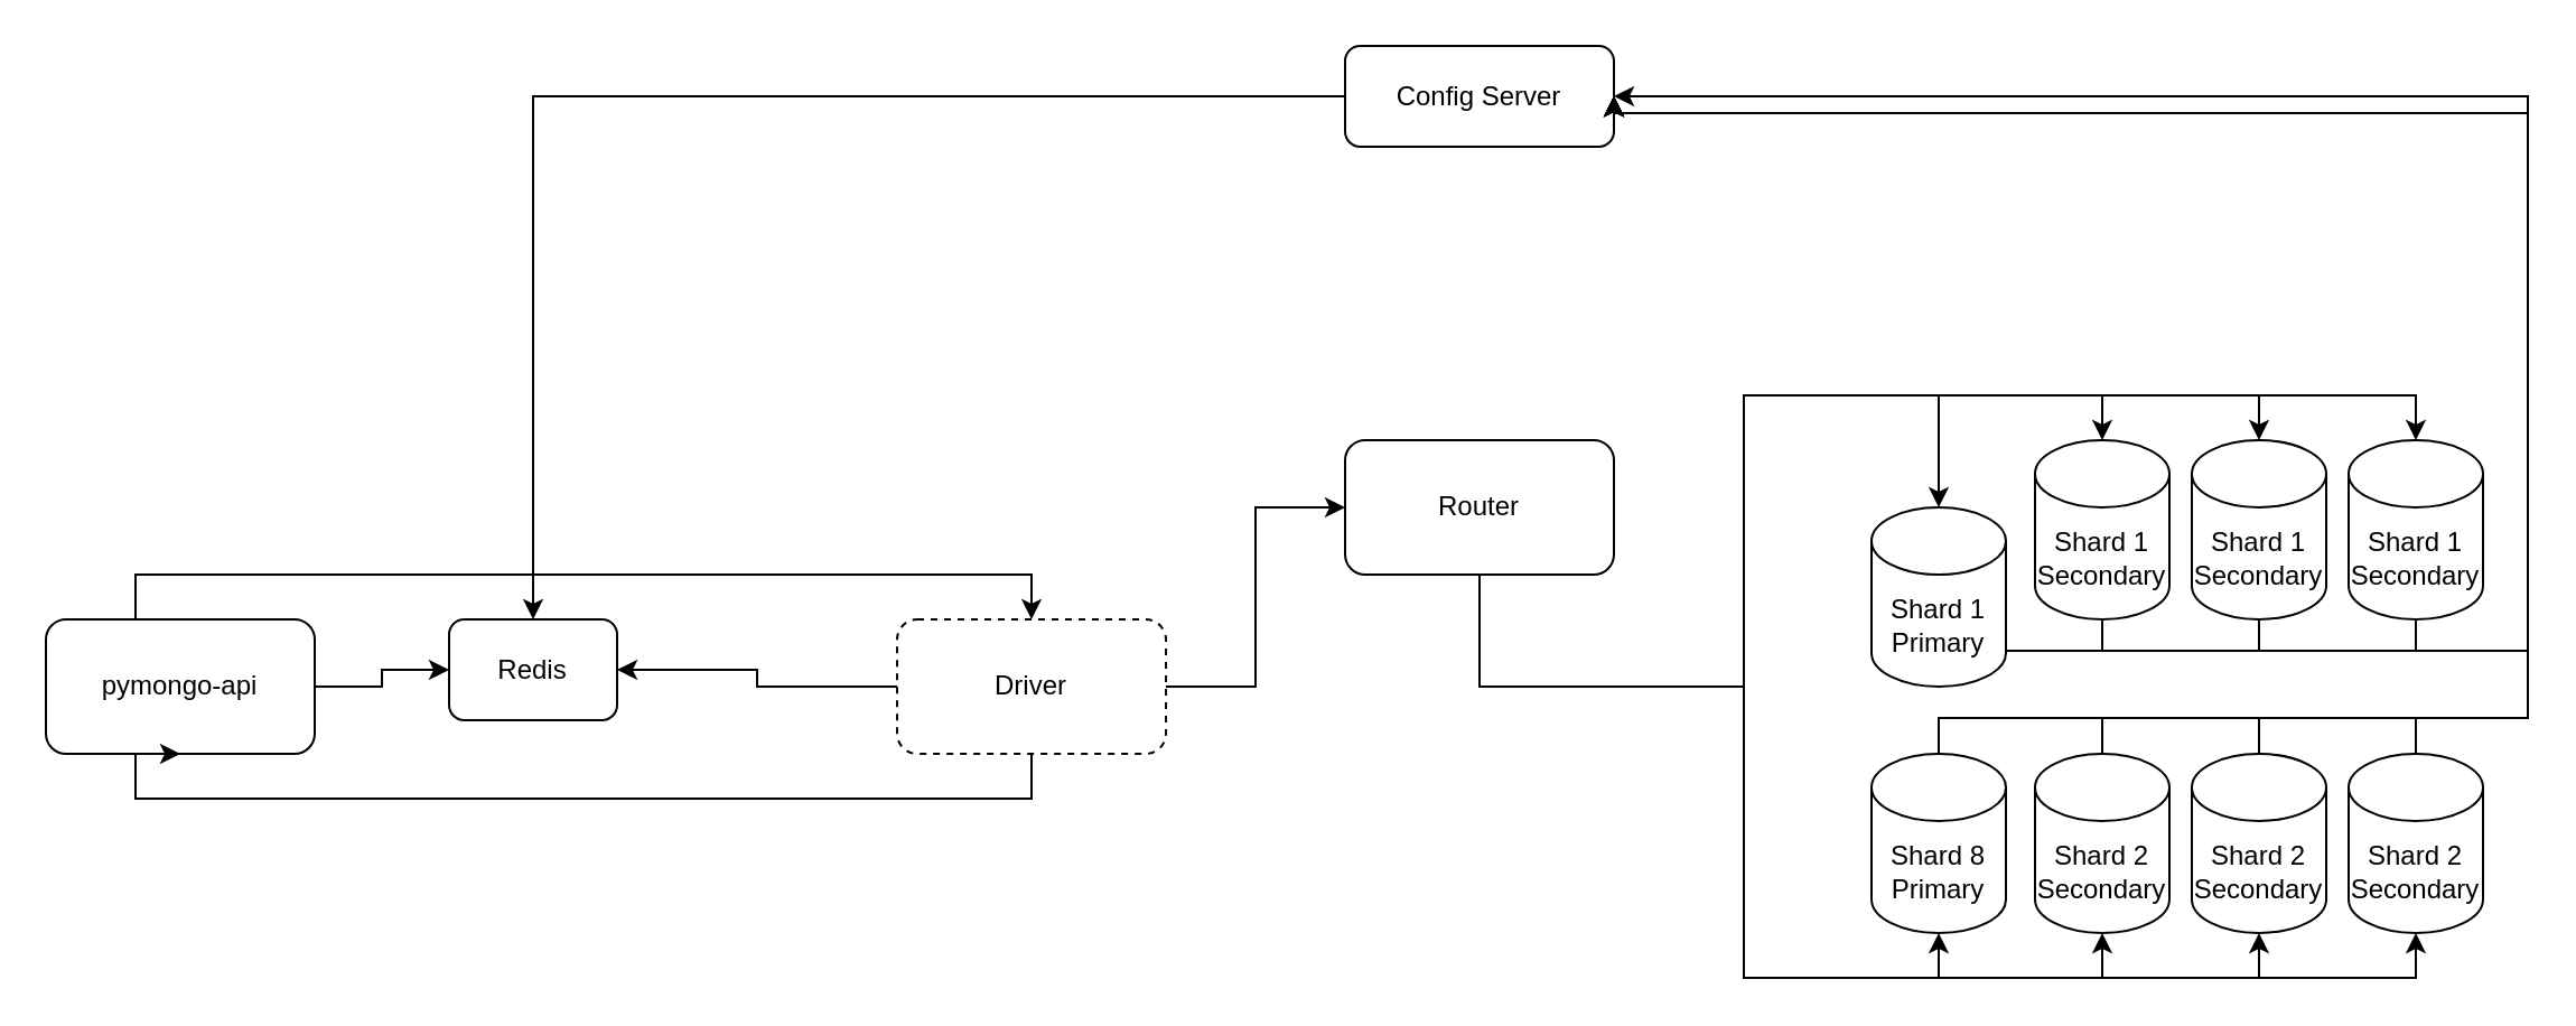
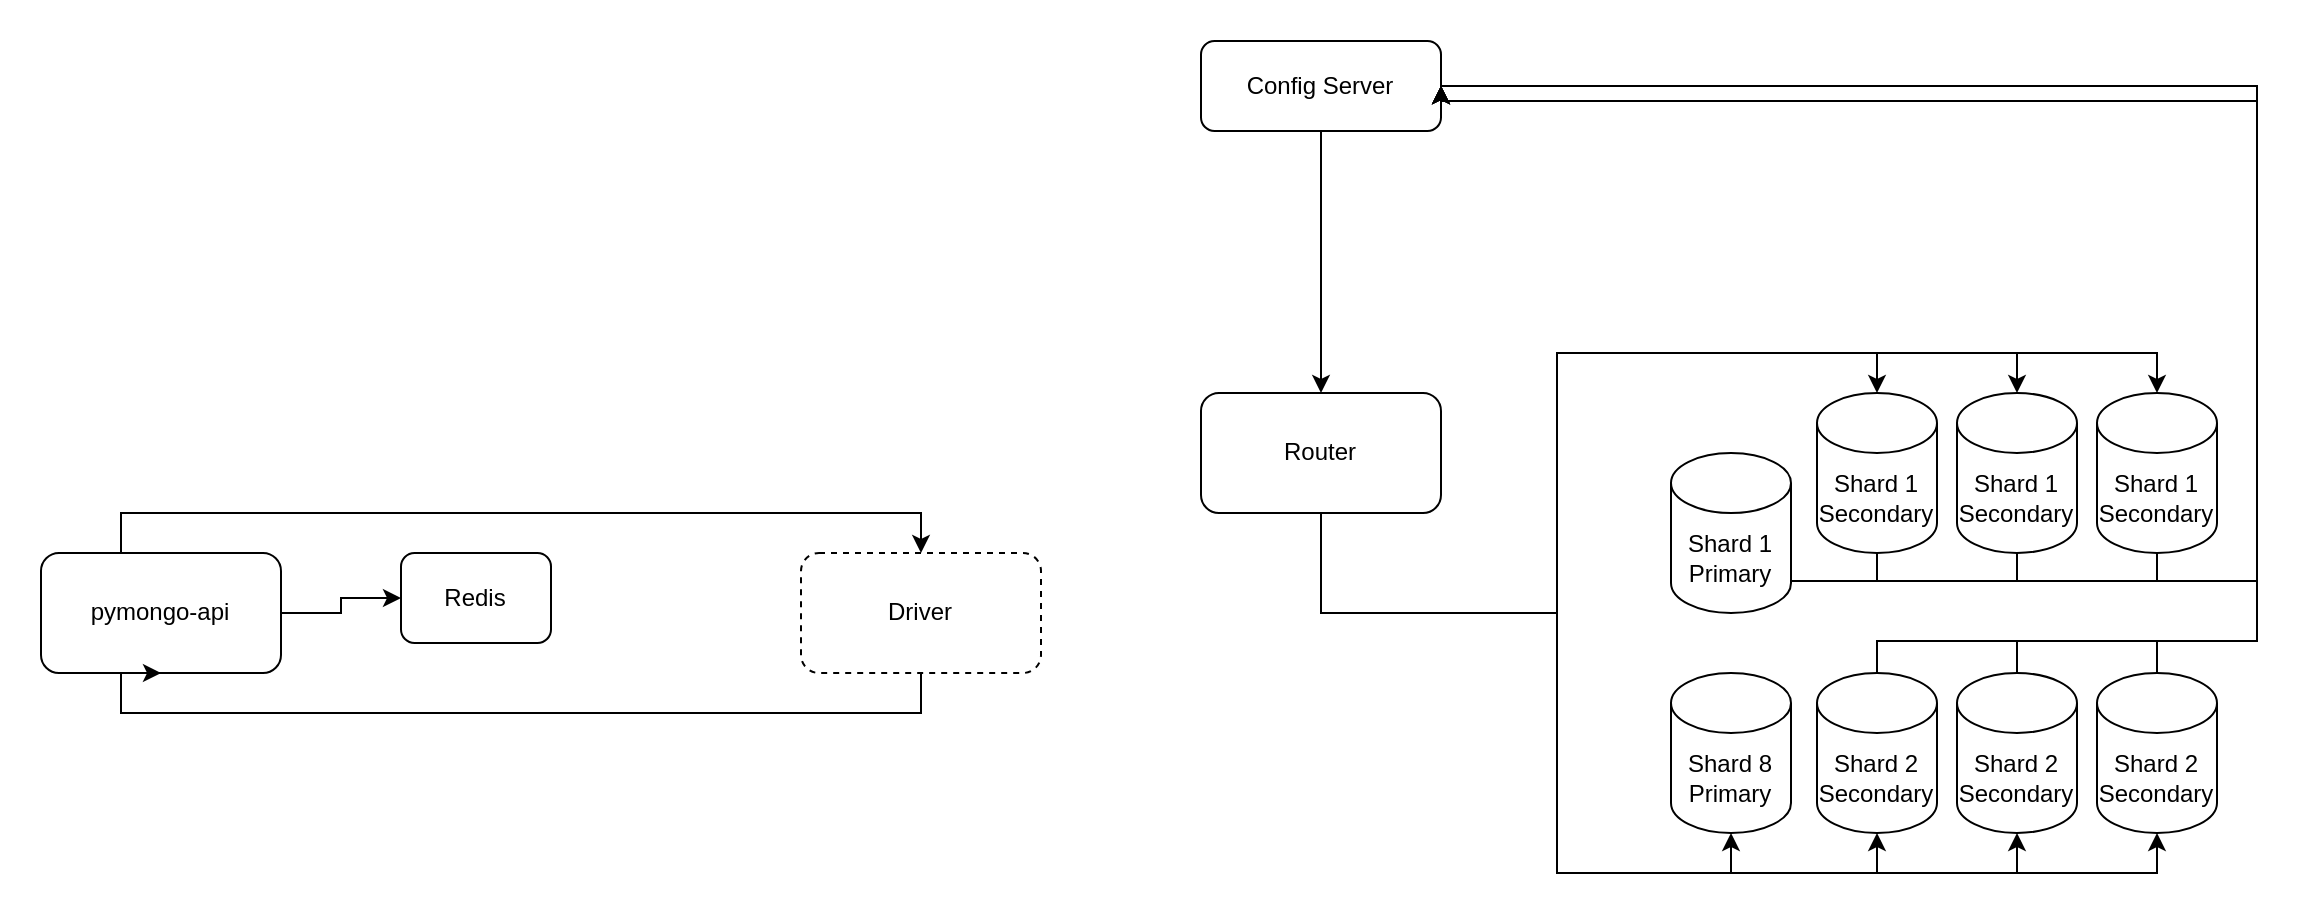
  <mxCell id="0" />
  <mxCell id="1" parent="0" />
  <mxCell id="2" style="edgeStyle=orthogonalEdgeStyle;rounded=0;orthogonalLoop=1;jettySize=auto;html=1;entryX=0;entryY=0.5;entryDx=0;entryDy=0;" edge="1" parent="1" source="4" target="36"><mxGeometry relative="1" as="geometry" /></mxCell>
  <mxCell id="3" style="edgeStyle=orthogonalEdgeStyle;rounded=0;orthogonalLoop=1;jettySize=auto;html=1;entryX=0.5;entryY=0;entryDx=0;entryDy=0;" edge="1" parent="1" source="4" target="8"><mxGeometry relative="1" as="geometry"><Array as="points"><mxPoint x="60" y="256" /><mxPoint x="460" y="256" /></Array></mxGeometry></mxCell>
  <mxCell id="4" value="pymongo-api" style="rounded=1;whiteSpace=wrap;html=1;" parent="1" vertex="1"><mxGeometry x="20" y="276" width="120" height="60" as="geometry" /></mxCell>
- <mxCell id="5" style="edgeStyle=orthogonalEdgeStyle;rounded=0;orthogonalLoop=1;jettySize=auto;html=1;entryX=0;entryY=0.5;entryDx=0;entryDy=0;" edge="1" parent="1" source="8" target="9"><mxGeometry relative="1" as="geometry" /></mxCell>
  <mxCell id="6" style="edgeStyle=orthogonalEdgeStyle;rounded=0;orthogonalLoop=1;jettySize=auto;html=1;entryX=0.5;entryY=1;entryDx=0;entryDy=0;" edge="1" parent="1" source="8" target="4"><mxGeometry relative="1" as="geometry"><Array as="points"><mxPoint x="460" y="356" /><mxPoint x="60" y="356" /></Array></mxGeometry></mxCell>
- <mxCell id="7" style="edgeStyle=orthogonalEdgeStyle;rounded=0;orthogonalLoop=1;jettySize=auto;html=1;entryX=1;entryY=0.5;entryDx=0;entryDy=0;" edge="1" parent="1" source="8" target="36"><mxGeometry relative="1" as="geometry" /></mxCell>
  <mxCell id="8" value="&lt;div&gt;Driver&lt;/div&gt;" style="rounded=1;whiteSpace=wrap;html=1;dashed=1;" vertex="1" parent="1"><mxGeometry x="400" y="276" width="120" height="60" as="geometry" /></mxCell>
  <mxCell id="9" value="&lt;div&gt;Router&lt;/div&gt;" style="rounded=1;whiteSpace=wrap;html=1;" vertex="1" parent="1"><mxGeometry x="600" y="196" width="120" height="60" as="geometry" /></mxCell>
- <mxCell id="10" style="edgeStyle=orthogonalEdgeStyle;rounded=0;orthogonalLoop=1;jettySize=auto;html=1;" edge="1" parent="1" source="11" target="36"><mxGeometry relative="1" as="geometry" /></mxCell>
+ <mxCell id="10" style="edgeStyle=orthogonalEdgeStyle;rounded=0;orthogonalLoop=1;jettySize=auto;html=1;entryX=0.5;entryY=0;entryDx=0;entryDy=0;" edge="1" parent="1" source="11" target="9"><mxGeometry relative="1" as="geometry" /></mxCell>
  <mxCell id="11" value="Config Server" style="rounded=1;whiteSpace=wrap;html=1;" vertex="1" parent="1"><mxGeometry x="600" y="20" width="120" height="45" as="geometry" /></mxCell>
- <mxCell id="12" style="edgeStyle=orthogonalEdgeStyle;rounded=0;orthogonalLoop=1;jettySize=auto;html=1;entryX=1;entryY=0.5;entryDx=0;entryDy=0;" edge="1" parent="1" source="13" target="11"><mxGeometry relative="1" as="geometry"><Array as="points"><mxPoint x="865" y="290" /><mxPoint x="1128" y="290" /><mxPoint x="1128" y="50" /></Array></mxGeometry></mxCell>
+ <mxCell id="12" style="edgeStyle=orthogonalEdgeStyle;rounded=0;orthogonalLoop=1;jettySize=auto;html=1;entryX=1;entryY=0.5;entryDx=0;entryDy=0;endArrow=none;" edge="1" parent="1" source="13" target="11"><mxGeometry relative="1" as="geometry"><Array as="points"><mxPoint x="865" y="290" /><mxPoint x="1128" y="290" /><mxPoint x="1128" y="50" /></Array></mxGeometry></mxCell>
  <mxCell id="13" value="&lt;div&gt;Shard 1&lt;/div&gt;&lt;div&gt;Primary&lt;br&gt;&lt;/div&gt;" style="shape=cylinder3;whiteSpace=wrap;html=1;boundedLbl=1;backgroundOutline=1;size=15;" vertex="1" parent="1"><mxGeometry x="835" y="226" width="60" height="80" as="geometry" /></mxCell>
- <mxCell id="14" style="edgeStyle=orthogonalEdgeStyle;rounded=0;orthogonalLoop=1;jettySize=auto;html=1;entryX=1;entryY=0.5;entryDx=0;entryDy=0;" edge="1" parent="1" source="15" target="11"><mxGeometry relative="1" as="geometry"><Array as="points"><mxPoint x="865" y="320" /><mxPoint x="1128" y="320" /><mxPoint x="1128" y="50" /></Array></mxGeometry></mxCell>
  <mxCell id="15" value="&lt;div&gt;Shard 8&lt;/div&gt;&lt;div&gt;Primary&lt;/div&gt;" style="shape=cylinder3;whiteSpace=wrap;html=1;boundedLbl=1;backgroundOutline=1;size=15;" vertex="1" parent="1"><mxGeometry x="835" y="336" width="60" height="80" as="geometry" /></mxCell>
  <mxCell id="16" style="edgeStyle=orthogonalEdgeStyle;rounded=0;orthogonalLoop=1;jettySize=auto;html=1;entryX=1;entryY=0.5;entryDx=0;entryDy=0;" edge="1" parent="1" source="17" target="11"><mxGeometry relative="1" as="geometry"><Array as="points"><mxPoint x="938" y="290" /><mxPoint x="1128" y="290" /><mxPoint x="1128" y="50" /></Array></mxGeometry></mxCell>
  <mxCell id="17" value="&lt;div&gt;Shard 1&lt;/div&gt;&lt;div&gt;Secondary&lt;br&gt;&lt;/div&gt;" style="shape=cylinder3;whiteSpace=wrap;html=1;boundedLbl=1;backgroundOutline=1;size=15;" vertex="1" parent="1"><mxGeometry x="908" y="196" width="60" height="80" as="geometry" /></mxCell>
  <mxCell id="18" style="edgeStyle=orthogonalEdgeStyle;rounded=0;orthogonalLoop=1;jettySize=auto;html=1;entryX=1;entryY=0.5;entryDx=0;entryDy=0;" edge="1" parent="1" source="19" target="11"><mxGeometry relative="1" as="geometry"><Array as="points"><mxPoint x="1008" y="290" /><mxPoint x="1128" y="290" /><mxPoint x="1128" y="50" /></Array></mxGeometry></mxCell>
  <mxCell id="19" value="&lt;div&gt;Shard 1&lt;/div&gt;&lt;div&gt;Secondary&lt;br&gt;&lt;/div&gt;" style="shape=cylinder3;whiteSpace=wrap;html=1;boundedLbl=1;backgroundOutline=1;size=15;" vertex="1" parent="1"><mxGeometry x="978" y="196" width="60" height="80" as="geometry" /></mxCell>
  <mxCell id="20" style="edgeStyle=orthogonalEdgeStyle;rounded=0;orthogonalLoop=1;jettySize=auto;html=1;entryX=0.5;entryY=0;entryDx=0;entryDy=0;entryPerimeter=0;" edge="1" parent="1" source="9" target="17"><mxGeometry relative="1" as="geometry"><Array as="points"><mxPoint x="778" y="306" /><mxPoint x="778" y="176" /><mxPoint x="938" y="176" /></Array></mxGeometry></mxCell>
  <mxCell id="21" style="edgeStyle=orthogonalEdgeStyle;rounded=0;orthogonalLoop=1;jettySize=auto;html=1;entryX=0.5;entryY=0;entryDx=0;entryDy=0;entryPerimeter=0;" edge="1" parent="1" source="9" target="19"><mxGeometry relative="1" as="geometry"><Array as="points"><mxPoint x="778" y="306" /><mxPoint x="778" y="176" /><mxPoint x="1008" y="176" /></Array></mxGeometry></mxCell>
  <mxCell id="22" style="edgeStyle=orthogonalEdgeStyle;rounded=0;orthogonalLoop=1;jettySize=auto;html=1;entryX=1;entryY=0.5;entryDx=0;entryDy=0;" edge="1" parent="1" source="23" target="11"><mxGeometry relative="1" as="geometry"><Array as="points"><mxPoint x="938" y="320" /><mxPoint x="1128" y="320" /><mxPoint x="1128" y="50" /></Array></mxGeometry></mxCell>
  <mxCell id="23" value="&lt;div&gt;Shard 2&lt;/div&gt;Secondary" style="shape=cylinder3;whiteSpace=wrap;html=1;boundedLbl=1;backgroundOutline=1;size=15;" vertex="1" parent="1"><mxGeometry x="908" y="336" width="60" height="80" as="geometry" /></mxCell>
  <mxCell id="24" style="edgeStyle=orthogonalEdgeStyle;rounded=0;orthogonalLoop=1;jettySize=auto;html=1;entryX=1;entryY=0.5;entryDx=0;entryDy=0;" edge="1" parent="1" source="25" target="11"><mxGeometry relative="1" as="geometry"><Array as="points"><mxPoint x="1008" y="320" /><mxPoint x="1128" y="320" /><mxPoint x="1128" y="50" /></Array></mxGeometry></mxCell>
  <mxCell id="25" value="&lt;div&gt;Shard 2&lt;/div&gt;Secondary" style="shape=cylinder3;whiteSpace=wrap;html=1;boundedLbl=1;backgroundOutline=1;size=15;" vertex="1" parent="1"><mxGeometry x="978" y="336" width="60" height="80" as="geometry" /></mxCell>
  <mxCell id="26" style="edgeStyle=orthogonalEdgeStyle;rounded=0;orthogonalLoop=1;jettySize=auto;html=1;entryX=0.5;entryY=1;entryDx=0;entryDy=0;entryPerimeter=0;" edge="1" parent="1" source="9" target="15"><mxGeometry relative="1" as="geometry"><Array as="points"><mxPoint x="778" y="306" /><mxPoint x="778" y="436" /><mxPoint x="865" y="436" /></Array></mxGeometry></mxCell>
- <mxCell id="27" style="edgeStyle=orthogonalEdgeStyle;rounded=0;orthogonalLoop=1;jettySize=auto;html=1;entryX=0.5;entryY=0;entryDx=0;entryDy=0;entryPerimeter=0;" edge="1" parent="1" source="9" target="13"><mxGeometry relative="1" as="geometry"><Array as="points"><mxPoint x="778" y="306" /><mxPoint x="778" y="176" /><mxPoint x="865" y="176" /></Array></mxGeometry></mxCell>
  <mxCell id="28" style="edgeStyle=orthogonalEdgeStyle;rounded=0;orthogonalLoop=1;jettySize=auto;html=1;entryX=0.5;entryY=1;entryDx=0;entryDy=0;entryPerimeter=0;" edge="1" parent="1" source="9" target="23"><mxGeometry relative="1" as="geometry"><Array as="points"><mxPoint x="778" y="306" /><mxPoint x="778" y="436" /><mxPoint x="938" y="436" /></Array></mxGeometry></mxCell>
  <mxCell id="29" style="edgeStyle=orthogonalEdgeStyle;rounded=0;orthogonalLoop=1;jettySize=auto;html=1;entryX=0.5;entryY=1;entryDx=0;entryDy=0;entryPerimeter=0;" edge="1" parent="1" source="9" target="25"><mxGeometry relative="1" as="geometry"><Array as="points"><mxPoint x="778" y="306" /><mxPoint x="778" y="436" /><mxPoint x="1008" y="436" /></Array></mxGeometry></mxCell>
  <mxCell id="30" style="edgeStyle=orthogonalEdgeStyle;rounded=0;orthogonalLoop=1;jettySize=auto;html=1;entryX=1;entryY=0.5;entryDx=0;entryDy=0;" edge="1" parent="1" source="31" target="11"><mxGeometry relative="1" as="geometry"><Array as="points"><mxPoint x="1078" y="290" /><mxPoint x="1128" y="290" /><mxPoint x="1128" y="50" /></Array></mxGeometry></mxCell>
  <mxCell id="31" value="&lt;div&gt;Shard 1&lt;/div&gt;&lt;div&gt;Secondary&lt;br&gt;&lt;/div&gt;" style="shape=cylinder3;whiteSpace=wrap;html=1;boundedLbl=1;backgroundOutline=1;size=15;" vertex="1" parent="1"><mxGeometry x="1048" y="196" width="60" height="80" as="geometry" /></mxCell>
  <mxCell id="32" style="edgeStyle=orthogonalEdgeStyle;rounded=0;orthogonalLoop=1;jettySize=auto;html=1;entryX=1;entryY=0.5;entryDx=0;entryDy=0;" edge="1" parent="1" source="33" target="11"><mxGeometry relative="1" as="geometry"><Array as="points"><mxPoint x="1078" y="320" /><mxPoint x="1128" y="320" /><mxPoint x="1128" y="50" /></Array></mxGeometry></mxCell>
  <mxCell id="33" value="&lt;div&gt;Shard 2&lt;/div&gt;Secondary" style="shape=cylinder3;whiteSpace=wrap;html=1;boundedLbl=1;backgroundOutline=1;size=15;" vertex="1" parent="1"><mxGeometry x="1048" y="336" width="60" height="80" as="geometry" /></mxCell>
  <mxCell id="34" style="edgeStyle=orthogonalEdgeStyle;rounded=0;orthogonalLoop=1;jettySize=auto;html=1;entryX=0.5;entryY=1;entryDx=0;entryDy=0;entryPerimeter=0;" edge="1" parent="1" source="9" target="33"><mxGeometry relative="1" as="geometry"><Array as="points"><mxPoint x="778" y="306" /><mxPoint x="778" y="436" /><mxPoint x="1078" y="436" /></Array></mxGeometry></mxCell>
  <mxCell id="35" style="edgeStyle=orthogonalEdgeStyle;rounded=0;orthogonalLoop=1;jettySize=auto;html=1;entryX=0.5;entryY=0;entryDx=0;entryDy=0;entryPerimeter=0;" edge="1" parent="1" source="9" target="31"><mxGeometry relative="1" as="geometry"><Array as="points"><mxPoint x="778" y="306" /><mxPoint x="778" y="176" /><mxPoint x="1078" y="176" /></Array></mxGeometry></mxCell>
  <mxCell id="36" value="Redis" style="rounded=1;whiteSpace=wrap;html=1;" vertex="1" parent="1"><mxGeometry x="200" y="276" width="75" height="45" as="geometry" /></mxCell>
